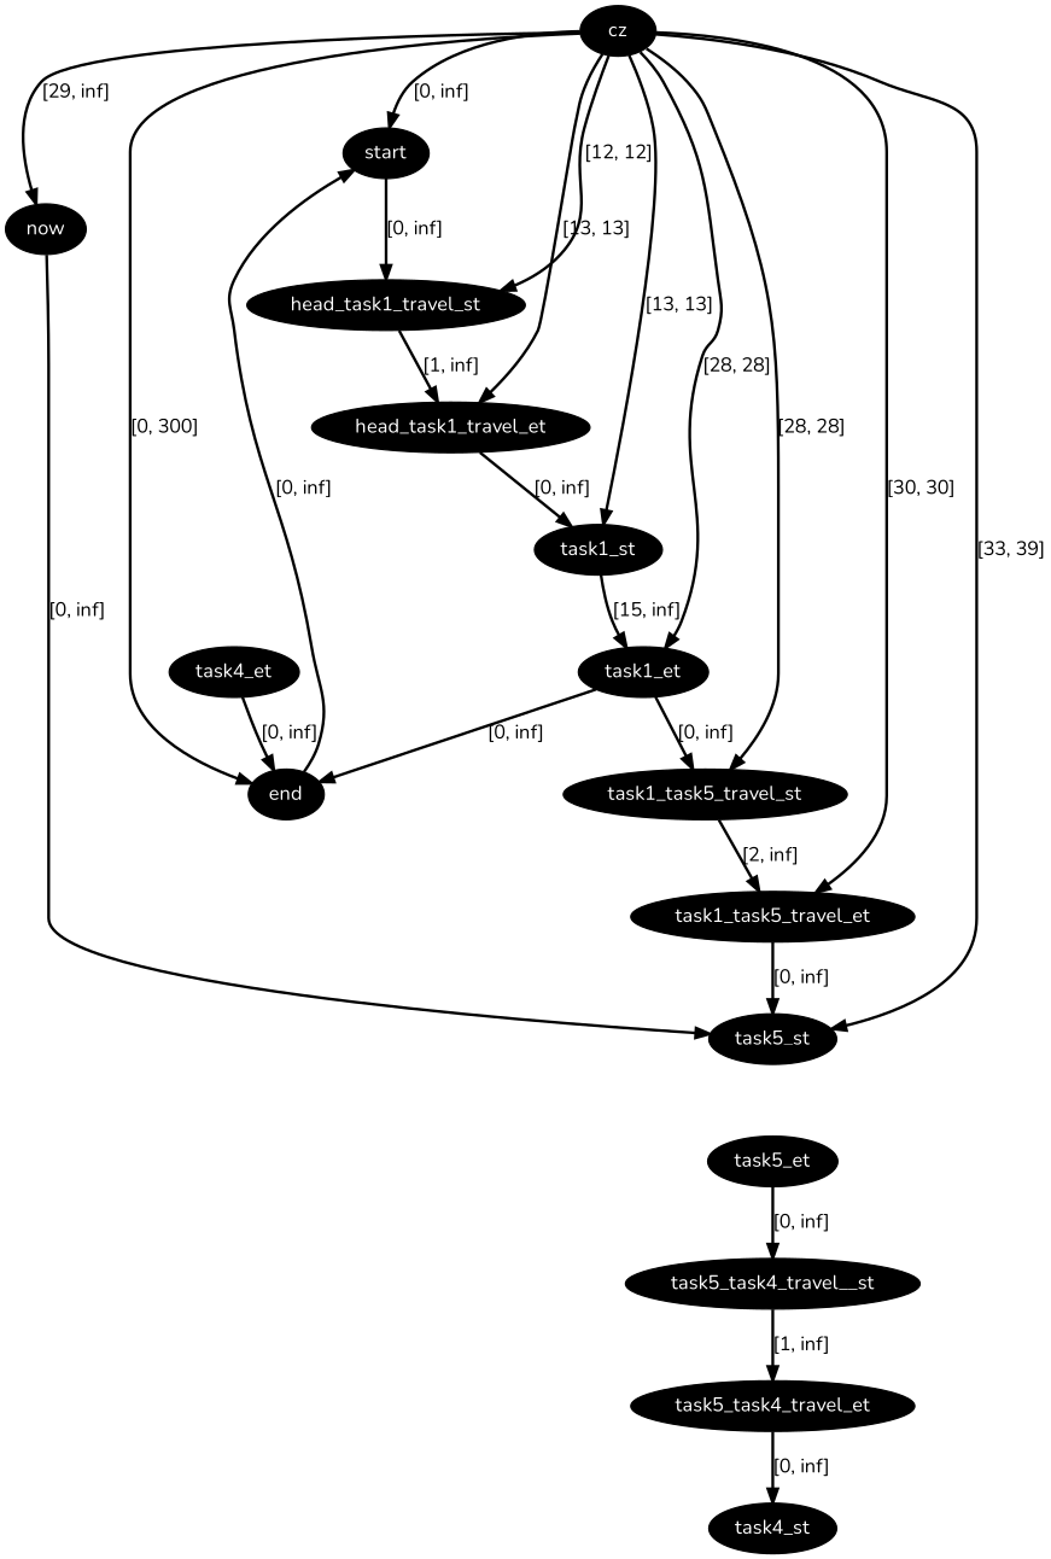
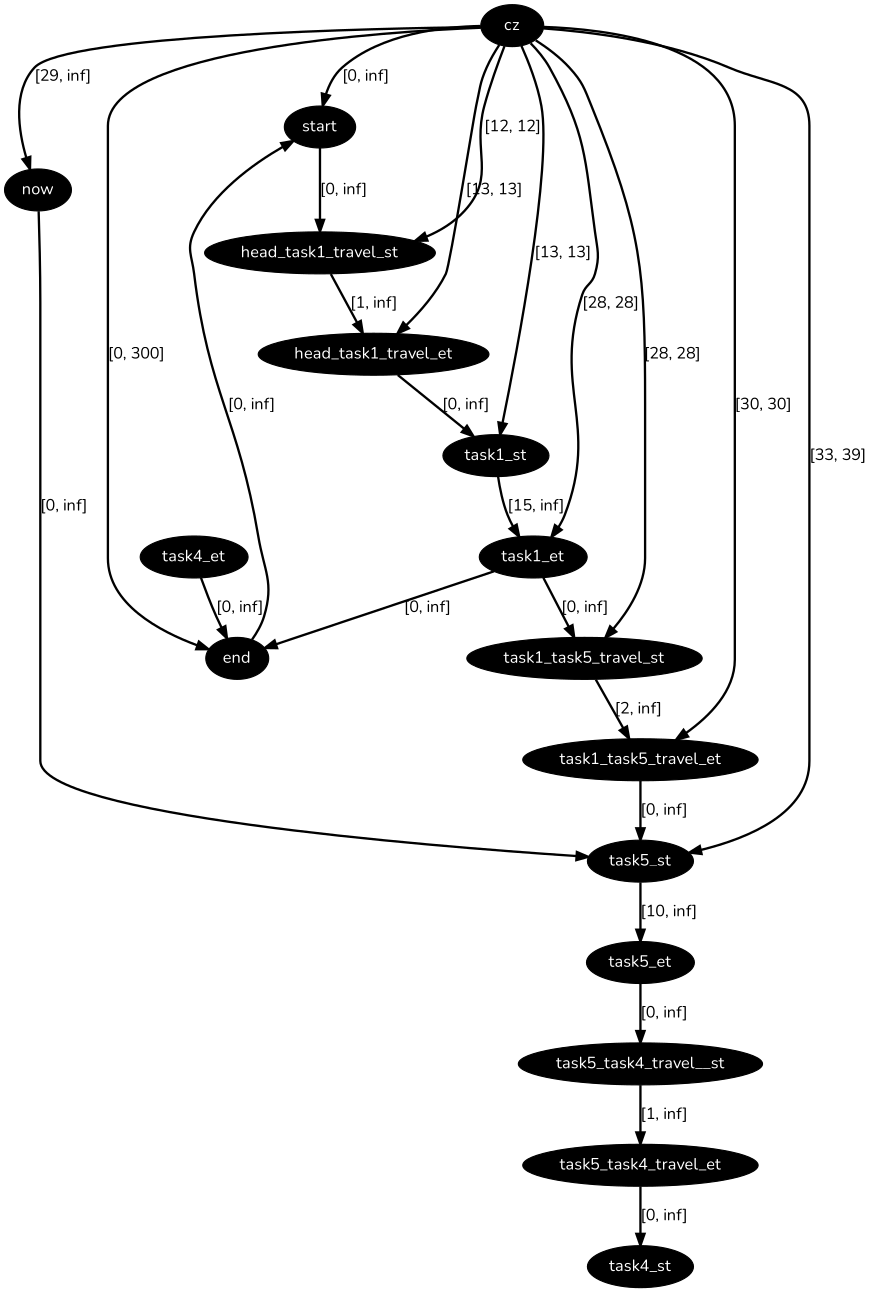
  digraph {
    fontname=Nunito
    node [fillcolor=black fontcolor=white fontname=Nunito style=filled]
    edge [color=black fontname=Nunito penwidth=2]
    n1 [label=cz]
    n2 [label=start]
    n3 [label=now]
    n4 [label=end]
    n5 [label=head_task1_travel_st]
    n6 [label=head_task1_travel_et]
    n7 [label=task1_st]
    n8 [label=task1_et]
    n9 [label=task5_st]
    n10 [label=task1_task5_travel_st]
    n11 [label=task1_task5_travel_et]
    n12 [label=task5_et]
    n13 [label=task4_st]
    n14 [label=task4_et]
    n15 [label=task5_task4_travel__st]
    n16 [label=task5_task4_travel_et]
    n1 -> n2 [label="[0, inf]"]
    n1 -> n3 [label="[29, inf]"]
    n1 -> n4 [label="[0, 300]"]
    n1 -> n5 [label="[12, 12]"]
    n1 -> n6 [label="[13, 13]"]
    n1 -> n7 [label="[13, 13]"]
    n1 -> n8 [label="[28, 28]"]
    n1 -> n9 [label="[33, 39]"]
    n1 -> n10 [label="[28, 28]"]
    n1 -> n11 [label="[30, 30]"]
    n2 -> n5 [label="[0, inf]"]
    n3 -> n9 [label="[0, inf]"]
    n4 -> n2 [label="[0, inf]"]
    n5 -> n6 [label="[1, inf]"]
    n6 -> n7 [label="[0, inf]"]
    n7 -> n8 [label="[15, inf]"]
    n8 -> n4 [label="[0, inf]"]
    n8 -> n10 [label="[0, inf]"]
+   n9 -> n12 [label="[10, inf]"]
    n10 -> n11 [label="[2, inf]"]
    n11 -> n9 [label="[0, inf]"]
    n12 -> n15 [label="[0, inf]"]
    n14 -> n4 [label="[0, inf]"]
    n15 -> n16 [label="[1, inf]"]
    n16 -> n13 [label="[0, inf]"]
  }
